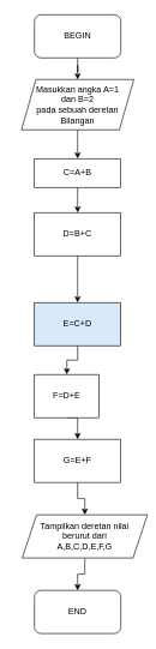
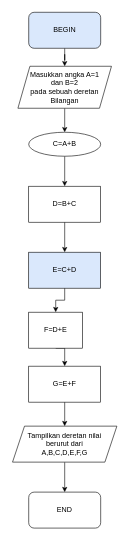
  <mxCell id="0" />
  <mxCell id="1" parent="0" />
  <mxCell id="2" style="edgeStyle=orthogonalEdgeStyle;rounded=0;orthogonalLoop=1;jettySize=auto;html=1;exitX=0.5;exitY=1;exitDx=0;exitDy=0;" edge="1" parent="1" source="3" target="5"><mxGeometry relative="1" as="geometry" /></mxCell>
- <mxCell id="3" value="BEGIN&lt;br&gt;" style="rounded=1;whiteSpace=wrap;html=1;" vertex="1" parent="1"><mxGeometry x="47" y="20" width="120" height="60" as="geometry" /></mxCell>
+ <mxCell id="3" value="BEGIN&lt;br&gt;" style="rounded=1;whiteSpace=wrap;html=1;fillColor=#dae8fc;" vertex="1" parent="1"><mxGeometry x="47" y="20" width="120" height="60" as="geometry" /></mxCell>
  <mxCell id="4" style="edgeStyle=orthogonalEdgeStyle;rounded=0;orthogonalLoop=1;jettySize=auto;html=1;entryX=0.5;entryY=0;entryDx=0;entryDy=0;" edge="1" parent="1" source="5" target="8"><mxGeometry relative="1" as="geometry" /></mxCell>
  <mxCell id="5" value="&#10;&#10;Masukkan angka A=1&#10;dan B=2&#10;pada sebuah deretan&#10;Bilangan&#10;&#10;" style="shape=parallelogram;perimeter=parallelogramPerimeter;whiteSpace=wrap;html=1;fixedSize=1;" vertex="1" parent="1"><mxGeometry x="29" y="110" width="156" height="70" as="geometry" /></mxCell>
  <mxCell id="6" style="edgeStyle=orthogonalEdgeStyle;rounded=0;orthogonalLoop=1;jettySize=auto;html=1;exitX=0.5;exitY=1;exitDx=0;exitDy=0;" edge="1" parent="1" source="3" target="3"><mxGeometry relative="1" as="geometry" /></mxCell>
  <mxCell id="7" style="edgeStyle=orthogonalEdgeStyle;rounded=0;orthogonalLoop=1;jettySize=auto;html=1;exitX=0.5;exitY=1;exitDx=0;exitDy=0;entryX=0.5;entryY=0;entryDx=0;entryDy=0;" edge="1" parent="1" source="8" target="10"><mxGeometry relative="1" as="geometry" /></mxCell>
- <mxCell id="8" value="C=A+B" style="rounded=0;whiteSpace=wrap;html=1;" vertex="1" parent="1"><mxGeometry x="47" y="220" width="120" height="40" as="geometry" /></mxCell>
+ <mxCell id="8" value="C=A+B" style="ellipse;whiteSpace=wrap;html=1;" vertex="1" parent="1"><mxGeometry x="47" y="220" width="120" height="40" as="geometry" /></mxCell>
  <mxCell id="9" style="edgeStyle=orthogonalEdgeStyle;rounded=0;orthogonalLoop=1;jettySize=auto;html=1;exitX=0.5;exitY=1;exitDx=0;exitDy=0;" edge="1" parent="1" source="10" target="12"><mxGeometry relative="1" as="geometry" /></mxCell>
- <mxCell id="10" value="D=B+C" style="rounded=0;whiteSpace=wrap;html=1;" vertex="1" parent="1"><mxGeometry x="47" y="295" width="120" height="60" as="geometry" /></mxCell>
+ <mxCell id="10" value="D=B+C" style="rounded=0;whiteSpace=wrap;html=1;" vertex="1" parent="1"><mxGeometry x="47" y="310" width="120" height="60" as="geometry" /></mxCell>
  <mxCell id="11" style="edgeStyle=orthogonalEdgeStyle;rounded=0;orthogonalLoop=1;jettySize=auto;html=1;exitX=0.5;exitY=1;exitDx=0;exitDy=0;" edge="1" parent="1" source="12" target="14"><mxGeometry relative="1" as="geometry" /></mxCell>
  <mxCell id="12" value="E=C+D" style="rounded=0;whiteSpace=wrap;html=1;fillColor=#dae8fc;" vertex="1" parent="1"><mxGeometry x="47" y="420" width="120" height="60" as="geometry" /></mxCell>
  <mxCell id="13" style="edgeStyle=orthogonalEdgeStyle;rounded=0;orthogonalLoop=1;jettySize=auto;html=1;exitX=0.5;exitY=1;exitDx=0;exitDy=0;entryX=0.5;entryY=0;entryDx=0;entryDy=0;" edge="1" parent="1" source="14" target="16"><mxGeometry relative="1" as="geometry" /></mxCell>
  <mxCell id="14" value="F=D+E" style="rounded=0;whiteSpace=wrap;html=1;" vertex="1" parent="1"><mxGeometry x="47" y="520" width="90" height="60" as="geometry" /></mxCell>
  <mxCell id="15" style="edgeStyle=orthogonalEdgeStyle;rounded=0;orthogonalLoop=1;jettySize=auto;html=1;exitX=0.5;exitY=1;exitDx=0;exitDy=0;entryX=0.5;entryY=0;entryDx=0;entryDy=0;" edge="1" parent="1" source="16" target="18"><mxGeometry relative="1" as="geometry" /></mxCell>
  <mxCell id="16" value="G=E+F" style="rounded=0;whiteSpace=wrap;html=1;" vertex="1" parent="1"><mxGeometry x="47" y="610" width="120" height="60" as="geometry" /></mxCell>
  <mxCell id="17" style="edgeStyle=orthogonalEdgeStyle;rounded=0;orthogonalLoop=1;jettySize=auto;html=1;exitX=0.5;exitY=1;exitDx=0;exitDy=0;" edge="1" parent="1" source="18" target="19"><mxGeometry relative="1" as="geometry" /></mxCell>
- <mxCell id="18" value="&#10;&#10;Tampilkan deretan nilai&#10;berurut dari&#10;A,B,C,D,E,F,G&#10;&#10;" style="shape=parallelogram;perimeter=parallelogramPerimeter;whiteSpace=wrap;html=1;fixedSize=1;" vertex="1" parent="1"><mxGeometry x="30" y="715" width="174" height="60" as="geometry" /></mxCell>
+ <mxCell id="18" value="&#10;&#10;Tampilkan deretan nilai&#10;berurut dari&#10;A,B,C,D,E,F,G&#10;&#10;" style="shape=parallelogram;perimeter=parallelogramPerimeter;whiteSpace=wrap;html=1;fixedSize=1;" vertex="1" parent="1"><mxGeometry x="20" y="710" width="174" height="60" as="geometry" /></mxCell>
  <mxCell id="19" value="END" style="rounded=1;whiteSpace=wrap;html=1;" vertex="1" parent="1"><mxGeometry x="47" y="820" width="120" height="60" as="geometry" /></mxCell>
